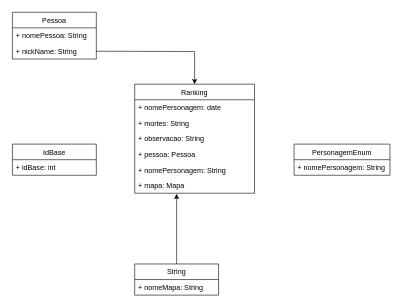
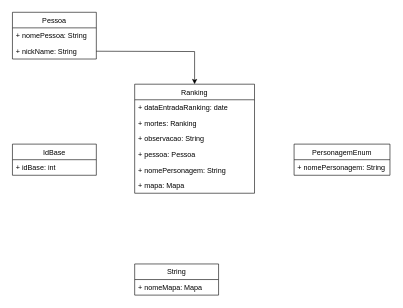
  <mxCell id="0" />
  <mxCell id="1" parent="0" />
  <mxCell id="2" value="Pessoa" style="swimlane;fontStyle=0;childLayout=stackLayout;horizontal=1;startSize=26;fillColor=none;horizontalStack=0;resizeParent=1;resizeParentMax=0;resizeLast=0;collapsible=1;marginBottom=0;" vertex="1" parent="1"><mxGeometry x="20" width="140" height="78" as="geometry" y="20" /></mxCell>
  <mxCell id="3" value="+ nomePessoa: String" style="text;strokeColor=none;fillColor=none;align=left;verticalAlign=top;spacingLeft=4;spacingRight=4;overflow=hidden;rotatable=0;points=[[0,0.5],[1,0.5]];portConstraint=eastwest;" vertex="1" parent="2"><mxGeometry y="26" width="140" height="26" as="geometry" /></mxCell>
  <mxCell id="4" value="+ nickName: String" style="text;strokeColor=none;fillColor=none;align=left;verticalAlign=top;spacingLeft=4;spacingRight=4;overflow=hidden;rotatable=0;points=[[0,0.5],[1,0.5]];portConstraint=eastwest;" vertex="1" parent="2"><mxGeometry y="52" width="140" height="26" as="geometry" /></mxCell>
  <mxCell id="5" value="PersonagemEnum" style="swimlane;fontStyle=0;childLayout=stackLayout;horizontal=1;startSize=26;fillColor=none;horizontalStack=0;resizeParent=1;resizeParentMax=0;resizeLast=0;collapsible=1;marginBottom=0;" vertex="1" parent="1"><mxGeometry x="490" y="240" width="160" height="52" as="geometry" /></mxCell>
  <mxCell id="6" value="+ nomePersonagem: String" style="text;strokeColor=none;fillColor=none;align=left;verticalAlign=top;spacingLeft=4;spacingRight=4;overflow=hidden;rotatable=0;points=[[0,0.5],[1,0.5]];portConstraint=eastwest;" vertex="1" parent="5"><mxGeometry y="26" width="160" height="26" as="geometry" /></mxCell>
- <mxCell id="7" style="edgeStyle=orthogonalEdgeStyle;rounded=0;orthogonalLoop=1;jettySize=auto;html=1;entryX=0.35;entryY=1.038;entryDx=0;entryDy=0;entryPerimeter=0;" edge="1" parent="1" source="8" target="16"><mxGeometry relative="1" as="geometry" /></mxCell>
  <mxCell id="8" value="String" style="swimlane;fontStyle=0;childLayout=stackLayout;horizontal=1;startSize=26;fillColor=none;horizontalStack=0;resizeParent=1;resizeParentMax=0;resizeLast=0;collapsible=1;marginBottom=0;" vertex="1" parent="1"><mxGeometry x="224" y="440" width="140" height="52" as="geometry" /></mxCell>
- <mxCell id="9" value="+ nomeMapa: String" style="text;strokeColor=none;fillColor=none;align=left;verticalAlign=top;spacingLeft=4;spacingRight=4;overflow=hidden;rotatable=0;points=[[0,0.5],[1,0.5]];portConstraint=eastwest;" vertex="1" parent="8"><mxGeometry y="26" width="140" height="26" as="geometry" /></mxCell>
+ <mxCell id="9" value="+ nomeMapa: Mapa" style="text;strokeColor=none;fillColor=none;align=left;verticalAlign=top;spacingLeft=4;spacingRight=4;overflow=hidden;rotatable=0;points=[[0,0.5],[1,0.5]];portConstraint=eastwest;" vertex="1" parent="8"><mxGeometry y="26" width="140" height="26" as="geometry" /></mxCell>
  <mxCell id="10" value="Ranking" style="swimlane;fontStyle=0;childLayout=stackLayout;horizontal=1;startSize=26;fillColor=none;horizontalStack=0;resizeParent=1;resizeParentMax=0;resizeLast=0;collapsible=1;marginBottom=0;" vertex="1" parent="1"><mxGeometry x="224" y="140" width="200" height="182" as="geometry" /></mxCell>
- <mxCell id="11" value="+ nomePersonagem: date" style="text;strokeColor=none;fillColor=none;align=left;verticalAlign=top;spacingLeft=4;spacingRight=4;overflow=hidden;rotatable=0;points=[[0,0.5],[1,0.5]];portConstraint=eastwest;" vertex="1" parent="10"><mxGeometry y="26" width="200" height="26" as="geometry" /></mxCell>
- <mxCell id="12" value="+ mortes: String" style="text;strokeColor=none;fillColor=none;align=left;verticalAlign=top;spacingLeft=4;spacingRight=4;overflow=hidden;rotatable=0;points=[[0,0.5],[1,0.5]];portConstraint=eastwest;" vertex="1" parent="10"><mxGeometry y="52" width="200" height="26" as="geometry" /></mxCell>
+ <mxCell id="11" value="+ dataEntradaRanking: date" style="text;strokeColor=none;fillColor=none;align=left;verticalAlign=top;spacingLeft=4;spacingRight=4;overflow=hidden;rotatable=0;points=[[0,0.5],[1,0.5]];portConstraint=eastwest;" vertex="1" parent="10"><mxGeometry y="26" width="200" height="26" as="geometry" /></mxCell>
+ <mxCell id="12" value="+ mortes: Ranking" style="text;strokeColor=none;fillColor=none;align=left;verticalAlign=top;spacingLeft=4;spacingRight=4;overflow=hidden;rotatable=0;points=[[0,0.5],[1,0.5]];portConstraint=eastwest;" vertex="1" parent="10"><mxGeometry y="52" width="200" height="26" as="geometry" /></mxCell>
  <mxCell id="13" value="+ observacao: String" style="text;strokeColor=none;fillColor=none;align=left;verticalAlign=top;spacingLeft=4;spacingRight=4;overflow=hidden;rotatable=0;points=[[0,0.5],[1,0.5]];portConstraint=eastwest;" vertex="1" parent="10"><mxGeometry y="78" width="200" height="26" as="geometry" /></mxCell>
  <mxCell id="14" value="+ pessoa: Pessoa" style="text;strokeColor=none;fillColor=none;align=left;verticalAlign=top;spacingLeft=4;spacingRight=4;overflow=hidden;rotatable=0;points=[[0,0.5],[1,0.5]];portConstraint=eastwest;" vertex="1" parent="10"><mxGeometry y="104" width="200" height="26" as="geometry" /></mxCell>
  <mxCell id="15" value="+ nomePersonagem: String" style="text;strokeColor=none;fillColor=none;align=left;verticalAlign=top;spacingLeft=4;spacingRight=4;overflow=hidden;rotatable=0;points=[[0,0.5],[1,0.5]];portConstraint=eastwest;" vertex="1" parent="10"><mxGeometry y="130" width="200" height="26" as="geometry" /></mxCell>
  <mxCell id="16" value="+ mapa: Mapa" style="text;strokeColor=none;fillColor=none;align=left;verticalAlign=top;spacingLeft=4;spacingRight=4;overflow=hidden;rotatable=0;points=[[0,0.5],[1,0.5]];portConstraint=eastwest;" vertex="1" parent="10"><mxGeometry y="156" width="200" height="26" as="geometry" /></mxCell>
  <mxCell id="17" value="IdBase" style="swimlane;fontStyle=0;childLayout=stackLayout;horizontal=1;startSize=26;fillColor=none;horizontalStack=0;resizeParent=1;resizeParentMax=0;resizeLast=0;collapsible=1;marginBottom=0;" vertex="1" parent="1"><mxGeometry x="20" y="240" width="140" height="52" as="geometry" /></mxCell>
  <mxCell id="18" value="+ idBase: int" style="text;strokeColor=none;fillColor=none;align=left;verticalAlign=top;spacingLeft=4;spacingRight=4;overflow=hidden;rotatable=0;points=[[0,0.5],[1,0.5]];portConstraint=eastwest;" vertex="1" parent="17"><mxGeometry y="26" width="140" height="26" as="geometry" /></mxCell>
  <mxCell id="19" style="edgeStyle=orthogonalEdgeStyle;rounded=0;orthogonalLoop=1;jettySize=auto;html=1;entryX=0.5;entryY=0;entryDx=0;entryDy=0;" edge="1" parent="1" target="10"><mxGeometry relative="1" as="geometry"><mxPoint x="160" y="85" as="sourcePoint" /></mxGeometry></mxCell>
